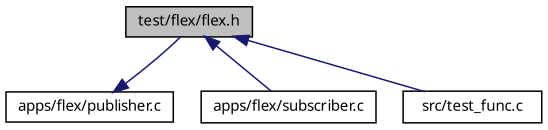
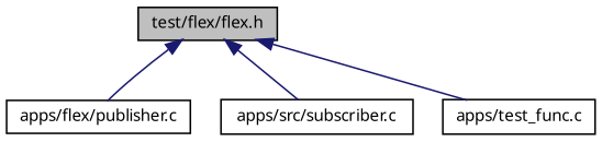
  digraph {
    fontname="Noto Sans"
    node [color=black fillcolor=white fontname="Noto Sans" fontsize=10 shape=record style=filled]
    edge [color=midnightblue dir=back fontname="Noto Sans" fontsize=10 labelfontname=Helvetica labelfontsize=10 style=solid]
    n1 [fillcolor=grey75 fontcolor=black height=0.2 label="test/flex/flex.h" width=0.4]
    n2 [height=0.2 label="apps/flex/publisher.c" width=0.4]
-   n3 [height=0.2 label="apps/flex/subscriber.c" width=0.4]
-   n4 [height=0.2 label="src/test_func.c" width=0.4]
-   n2 -> n1
+   n3 [height=0.2 label="apps/src/subscriber.c" width=0.4]
+   n4 [height=0.2 label="apps/test_func.c" width=0.4]
+   n1 -> n2
    n1 -> n3
    n1 -> n4
  }
